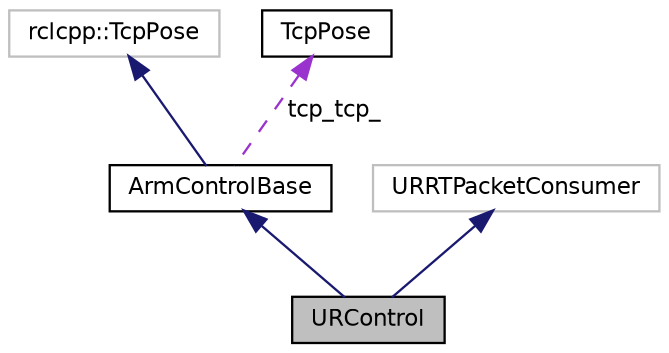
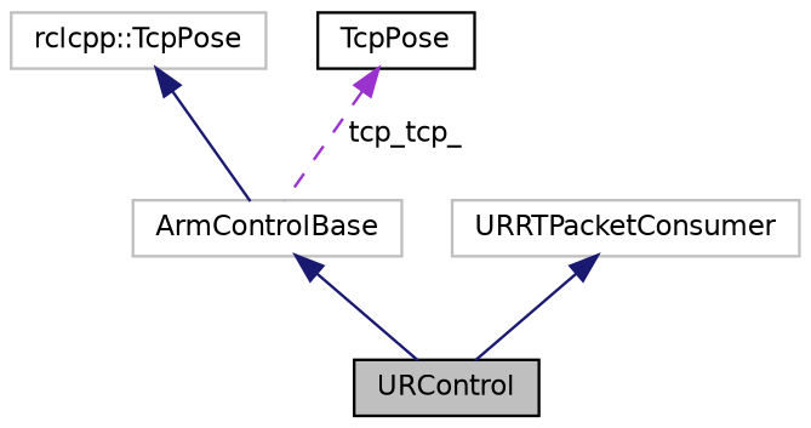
  digraph {
    node [color=black fillcolor=white fontname=Helvetica fontsize=10 shape=record style=filled]
    edge [color=midnightblue dir=back fontname=Helvetica fontsize=10 labelfontname=Helvetica labelfontsize=10 style=solid]
    n1 [fillcolor=grey75 fontcolor=black height=0.2 label=URControl width=0.4]
-   n2 [height=0.2 label=ArmControlBase width=0.4]
+   n2 [color=grey75 height=0.2 label=ArmControlBase width=0.4]
    n3 [color=grey75 height=0.2 label="rclcpp::TcpPose" width=0.4]
    n4 [height=0.2 label=TcpPose width=0.4]
    n5 [color=grey75 height=0.2 label=URRTPacketConsumer width=0.4]
    n2 -> n1
    n3 -> n2
    n4 -> n2 [color=darkorchid3 label=" tcp_tcp_" style=dashed]
    n5 -> n1
  }
